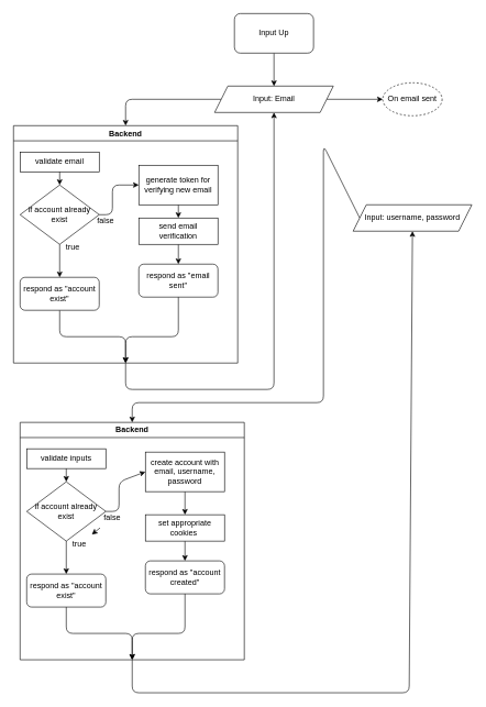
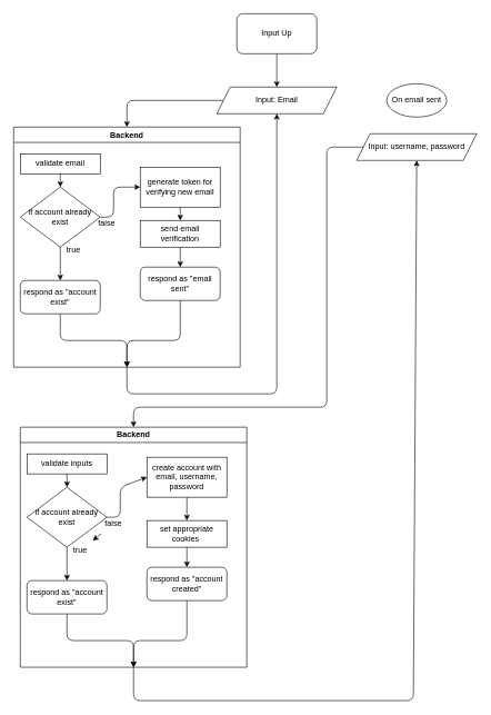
  <mxCell id="0" />
  <mxCell id="1" parent="0" />
  <mxCell id="2" style="edgeStyle=none;html=1;exitX=0.5;exitY=1;exitDx=0;exitDy=0;entryX=0.5;entryY=0;entryDx=0;entryDy=0;" edge="1" parent="1" source="3" target="6"><mxGeometry relative="1" as="geometry" /></mxCell>
  <mxCell id="3" value="Input Up" style="rounded=1;whiteSpace=wrap;html=1;" vertex="1" parent="1"><mxGeometry x="355" y="20" width="120" height="60" as="geometry" /></mxCell>
  <mxCell id="4" style="edgeStyle=none;html=1;entryX=0.5;entryY=0;entryDx=0;entryDy=0;" edge="1" parent="1" source="6" target="8"><mxGeometry relative="1" as="geometry"><Array as="points"><mxPoint x="190" y="150" /></Array></mxGeometry></mxCell>
- <mxCell id="5" style="edgeStyle=none;html=1;exitX=1;exitY=0.5;exitDx=0;exitDy=0;entryX=0;entryY=0.5;entryDx=0;entryDy=0;" edge="1" parent="1" source="6" target="24"><mxGeometry relative="1" as="geometry" /></mxCell>
  <mxCell id="6" value="Input: Email" style="shape=parallelogram;perimeter=parallelogramPerimeter;whiteSpace=wrap;html=1;fixedSize=1;" vertex="1" parent="1"><mxGeometry x="325" y="130" width="180" height="40" as="geometry" /></mxCell>
  <mxCell id="7" style="edgeStyle=none;html=1;exitX=0.5;exitY=1;exitDx=0;exitDy=0;entryX=0.5;entryY=1;entryDx=0;entryDy=0;" edge="1" parent="1" source="8" target="6"><mxGeometry relative="1" as="geometry"><Array as="points"><mxPoint x="190" y="590" /><mxPoint x="415" y="590" /></Array></mxGeometry></mxCell>
  <mxCell id="8" value="Backend" style="swimlane;whiteSpace=wrap;html=1;" vertex="1" parent="1"><mxGeometry x="20" y="190" width="340" height="360" as="geometry" /></mxCell>
  <mxCell id="9" value="validate email" style="rounded=0;whiteSpace=wrap;html=1;" vertex="1" parent="8"><mxGeometry x="10" y="40" width="120" height="30" as="geometry" /></mxCell>
  <mxCell id="10" style="edgeStyle=none;html=1;exitX=0.5;exitY=1;exitDx=0;exitDy=0;entryX=0.5;entryY=0;entryDx=0;entryDy=0;" edge="1" parent="8" source="9" target="13"><mxGeometry relative="1" as="geometry"><mxPoint x="70" y="90" as="targetPoint" /></mxGeometry></mxCell>
  <mxCell id="11" style="edgeStyle=none;html=1;entryX=0.5;entryY=0;entryDx=0;entryDy=0;" edge="1" parent="8" source="13" target="15"><mxGeometry relative="1" as="geometry" /></mxCell>
  <mxCell id="12" style="edgeStyle=none;html=1;exitX=1;exitY=0.5;exitDx=0;exitDy=0;entryX=0;entryY=0.5;entryDx=0;entryDy=0;" edge="1" parent="8" source="13" target="17"><mxGeometry relative="1" as="geometry"><Array as="points"><mxPoint x="150" y="135" /><mxPoint x="150" y="90" /></Array></mxGeometry></mxCell>
  <mxCell id="13" value="if account already exist" style="rhombus;whiteSpace=wrap;html=1;" vertex="1" parent="8"><mxGeometry x="10" y="90" width="120" height="90" as="geometry" /></mxCell>
  <mxCell id="14" style="edgeStyle=none;html=1;exitX=0.5;exitY=1;exitDx=0;exitDy=0;entryX=0.5;entryY=1;entryDx=0;entryDy=0;" edge="1" parent="8" source="15" target="8"><mxGeometry relative="1" as="geometry"><Array as="points"><mxPoint x="70" y="320" /><mxPoint x="170" y="320" /></Array></mxGeometry></mxCell>
  <mxCell id="15" value="respond as &quot;account exist&quot;" style="rounded=1;whiteSpace=wrap;html=1;" vertex="1" parent="8"><mxGeometry x="10" y="230" width="120" height="50" as="geometry" /></mxCell>
  <mxCell id="16" style="edgeStyle=none;html=1;exitX=0.5;exitY=1;exitDx=0;exitDy=0;entryX=0.5;entryY=0;entryDx=0;entryDy=0;" edge="1" parent="8" source="17" target="21"><mxGeometry relative="1" as="geometry" /></mxCell>
  <mxCell id="17" value="generate token for verifying new email" style="rounded=0;whiteSpace=wrap;html=1;" vertex="1" parent="8"><mxGeometry x="190" y="60" width="120" height="60" as="geometry" /></mxCell>
  <mxCell id="18" value="true" style="text;html=1;strokeColor=none;fillColor=none;align=center;verticalAlign=middle;whiteSpace=wrap;rounded=0;" vertex="1" parent="8"><mxGeometry x="60" y="170" width="60" height="30" as="geometry" /></mxCell>
  <mxCell id="19" value="false" style="text;html=1;strokeColor=none;fillColor=none;align=center;verticalAlign=middle;whiteSpace=wrap;rounded=0;" vertex="1" parent="8"><mxGeometry x="110" y="130" width="60" height="30" as="geometry" /></mxCell>
  <mxCell id="20" style="edgeStyle=none;html=1;exitX=0.5;exitY=1;exitDx=0;exitDy=0;" edge="1" parent="8" source="21" target="22"><mxGeometry relative="1" as="geometry" /></mxCell>
  <mxCell id="21" value="send email verification" style="rounded=0;whiteSpace=wrap;html=1;" vertex="1" parent="8"><mxGeometry x="190" y="140" width="120" height="40" as="geometry" /></mxCell>
  <mxCell id="22" value="respond as &quot;email sent&quot;" style="rounded=1;whiteSpace=wrap;html=1;" vertex="1" parent="8"><mxGeometry x="190" y="210" width="120" height="50" as="geometry" /></mxCell>
  <mxCell id="23" style="edgeStyle=none;html=1;exitX=0.5;exitY=1;exitDx=0;exitDy=0;" edge="1" parent="1" source="22"><mxGeometry relative="1" as="geometry"><mxPoint x="190" y="550" as="targetPoint" /><Array as="points"><mxPoint x="270" y="510" /><mxPoint x="190" y="510" /></Array></mxGeometry></mxCell>
- <mxCell id="24" value="On email sent" style="ellipse;whiteSpace=wrap;html=1;dashed=1;" vertex="1" parent="1"><mxGeometry x="580" y="125" width="90" height="50" as="geometry" /></mxCell>
+ <mxCell id="24" value="On email sent" style="ellipse;whiteSpace=wrap;html=1;" vertex="1" parent="1"><mxGeometry x="580" y="125" width="90" height="50" as="geometry" /></mxCell>
  <mxCell id="25" style="edgeStyle=none;html=1;exitX=0;exitY=0.5;exitDx=0;exitDy=0;entryX=0.5;entryY=0;entryDx=0;entryDy=0;" edge="1" parent="1" source="26" target="28"><mxGeometry relative="1" as="geometry"><Array as="points"><mxPoint x="490" y="220" /><mxPoint x="490" y="610" /><mxPoint x="200" y="610" /></Array></mxGeometry></mxCell>
- <mxCell id="26" value="Input: username, password" style="shape=parallelogram;perimeter=parallelogramPerimeter;whiteSpace=wrap;html=1;fixedSize=1;" vertex="1" parent="1"><mxGeometry x="535" y="310" width="180" height="40" as="geometry" /></mxCell>
+ <mxCell id="26" value="Input: username, password" style="shape=parallelogram;perimeter=parallelogramPerimeter;whiteSpace=wrap;html=1;fixedSize=1;" vertex="1" parent="1"><mxGeometry x="535" y="200" width="180" height="40" as="geometry" /></mxCell>
  <mxCell id="27" style="edgeStyle=none;html=1;exitX=0.5;exitY=1;exitDx=0;exitDy=0;entryX=0.5;entryY=1;entryDx=0;entryDy=0;" edge="1" parent="1" source="28" target="26"><mxGeometry relative="1" as="geometry"><Array as="points"><mxPoint x="200" y="1050" /><mxPoint x="620" y="1050" /></Array></mxGeometry></mxCell>
  <mxCell id="28" value="Backend" style="swimlane;whiteSpace=wrap;html=1;" vertex="1" parent="1"><mxGeometry x="30" y="640" width="340" height="360" as="geometry" /></mxCell>
  <mxCell id="29" value="validate inputs" style="rounded=0;whiteSpace=wrap;html=1;" vertex="1" parent="28"><mxGeometry x="10" y="40" width="120" height="30" as="geometry" /></mxCell>
  <mxCell id="30" style="edgeStyle=none;html=1;exitX=0.5;exitY=1;exitDx=0;exitDy=0;entryX=0.5;entryY=0;entryDx=0;entryDy=0;" edge="1" parent="28" source="29" target="33"><mxGeometry relative="1" as="geometry"><mxPoint x="70" y="90" as="targetPoint" /></mxGeometry></mxCell>
  <mxCell id="31" style="edgeStyle=none;html=1;entryX=0.5;entryY=0;entryDx=0;entryDy=0;" edge="1" parent="28" source="33" target="35"><mxGeometry relative="1" as="geometry" /></mxCell>
  <mxCell id="32" style="edgeStyle=none;html=1;exitX=1;exitY=0.5;exitDx=0;exitDy=0;entryX=0;entryY=0.5;entryDx=0;entryDy=0;" edge="1" parent="28" source="33" target="37"><mxGeometry relative="1" as="geometry"><Array as="points"><mxPoint x="150" y="135" /><mxPoint x="150" y="90" /></Array></mxGeometry></mxCell>
  <mxCell id="33" value="if account already exist" style="rhombus;whiteSpace=wrap;html=1;" vertex="1" parent="28"><mxGeometry x="10" y="90" width="120" height="90" as="geometry" /></mxCell>
  <mxCell id="34" style="edgeStyle=none;html=1;exitX=0.5;exitY=1;exitDx=0;exitDy=0;entryX=0.5;entryY=1;entryDx=0;entryDy=0;" edge="1" parent="28" source="35" target="28"><mxGeometry relative="1" as="geometry"><Array as="points"><mxPoint x="70" y="320" /><mxPoint x="170" y="320" /></Array></mxGeometry></mxCell>
  <mxCell id="35" value="respond as &quot;account exist&quot;" style="rounded=1;whiteSpace=wrap;html=1;" vertex="1" parent="28"><mxGeometry x="10" y="230" width="120" height="50" as="geometry" /></mxCell>
  <mxCell id="36" style="edgeStyle=none;html=1;exitX=0.5;exitY=1;exitDx=0;exitDy=0;entryX=0.5;entryY=0;entryDx=0;entryDy=0;" edge="1" parent="28" source="37" target="42"><mxGeometry relative="1" as="geometry" /></mxCell>
  <mxCell id="37" value="create account with email, username, password" style="rounded=0;whiteSpace=wrap;html=1;" vertex="1" parent="28"><mxGeometry x="190" y="45" width="120" height="60" as="geometry" /></mxCell>
  <mxCell id="38" value="true" style="text;html=1;strokeColor=none;fillColor=none;align=center;verticalAlign=middle;whiteSpace=wrap;rounded=0;" vertex="1" parent="28"><mxGeometry x="60" y="170" width="60" height="30" as="geometry" /></mxCell>
  <mxCell id="39" value="" style="edgeStyle=none;html=1;" edge="1" parent="28" source="40" target="38"><mxGeometry relative="1" as="geometry" /></mxCell>
  <mxCell id="40" value="false" style="text;html=1;strokeColor=none;fillColor=none;align=center;verticalAlign=middle;whiteSpace=wrap;rounded=0;" vertex="1" parent="28"><mxGeometry x="110" y="130" width="60" height="30" as="geometry" /></mxCell>
  <mxCell id="41" style="edgeStyle=none;html=1;exitX=0.5;exitY=1;exitDx=0;exitDy=0;" edge="1" parent="28" source="42" target="44"><mxGeometry relative="1" as="geometry" /></mxCell>
  <mxCell id="42" value="set appropriate cookies&amp;nbsp;" style="rounded=0;whiteSpace=wrap;html=1;" vertex="1" parent="28"><mxGeometry x="190" y="140" width="120" height="40" as="geometry" /></mxCell>
  <mxCell id="43" style="edgeStyle=none;html=1;exitX=0.5;exitY=1;exitDx=0;exitDy=0;entryX=0.5;entryY=1;entryDx=0;entryDy=0;" edge="1" parent="28" source="44" target="28"><mxGeometry relative="1" as="geometry"><Array as="points"><mxPoint x="250" y="320" /><mxPoint x="170" y="320" /></Array></mxGeometry></mxCell>
  <mxCell id="44" value="respond as &quot;account created&quot;" style="rounded=1;whiteSpace=wrap;html=1;" vertex="1" parent="28"><mxGeometry x="190" y="210" width="120" height="50" as="geometry" /></mxCell>
